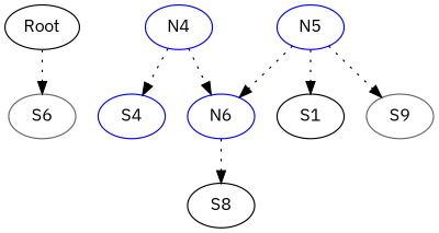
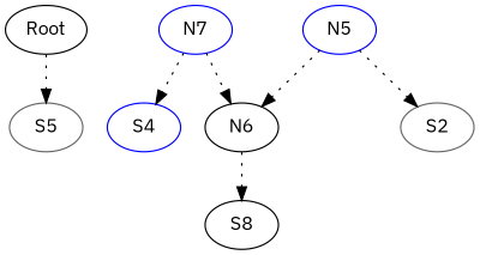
  digraph {
    fontname="IBM Plex Sans"
    node [color=blue fontname="IBM Plex Sans"]
    edge [fontname="IBM Plex Sans" style=dotted]
-   S5 [color=gray40 label=S6]
+   S5 [color=gray40]
    Root [color=black]
-   N7 [label=N4]
+   N7
    S4
-   N6
+   N6 [color=black]
    n6 [color=black label=S8]
    N5
-   S1 [color=black]
-   S2 [color=gray40 label=S9]
+   S2 [color=gray40]
    Root -> S5
    N7 -> S4
    N7 -> N6
    N6 -> n6
    N5 -> N6
-   N5 -> S1
    N5 -> S2
  }
